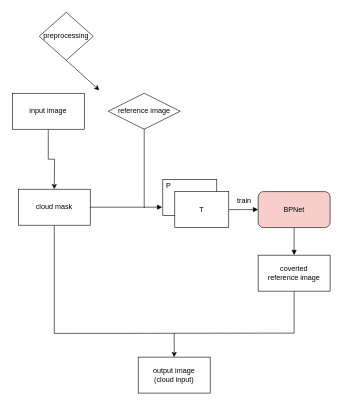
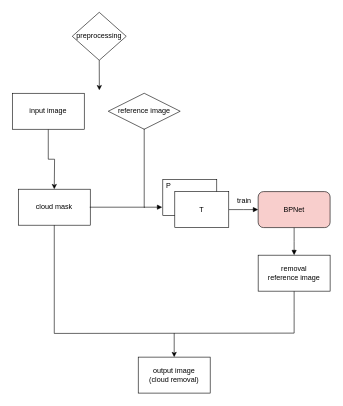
  <mxCell id="0" />
  <mxCell id="1" parent="0" />
  <mxCell id="2" value="" style="rounded=0;whiteSpace=wrap;html=1;align=left;" vertex="1" parent="1"><mxGeometry x="271" y="299" width="90" height="60" as="geometry" /></mxCell>
  <mxCell id="3" style="edgeStyle=orthogonalEdgeStyle;rounded=0;orthogonalLoop=1;jettySize=auto;html=1;exitX=1;exitY=0.5;exitDx=0;exitDy=0;endArrow=block;endFill=1;" edge="1" parent="1" source="4"><mxGeometry relative="1" as="geometry"><mxPoint x="430" y="349" as="targetPoint" /></mxGeometry></mxCell>
  <mxCell id="4" value="T" style="rounded=0;whiteSpace=wrap;html=1;" vertex="1" parent="1"><mxGeometry x="291" y="319" width="90" height="60" as="geometry" /></mxCell>
  <mxCell id="5" style="edgeStyle=orthogonalEdgeStyle;rounded=0;orthogonalLoop=1;jettySize=auto;html=1;exitX=0.5;exitY=1;exitDx=0;exitDy=0;" edge="1" parent="1" source="6"><mxGeometry relative="1" as="geometry"><mxPoint x="90" y="315" as="targetPoint" /></mxGeometry></mxCell>
  <mxCell id="6" value="input image" style="rounded=0;whiteSpace=wrap;html=1;" vertex="1" parent="1"><mxGeometry x="20" y="155" width="120" height="60" as="geometry" /></mxCell>
  <mxCell id="7" value="reference image" style="rhombus;whiteSpace=wrap;html=1;" vertex="1" parent="1"><mxGeometry x="180" y="155" width="120" height="60" as="geometry" /></mxCell>
  <mxCell id="8" value="cloud mask" style="rounded=0;whiteSpace=wrap;html=1;" vertex="1" parent="1"><mxGeometry x="30" y="315" width="120" height="60" as="geometry" /></mxCell>
  <mxCell id="9" style="edgeStyle=orthogonalEdgeStyle;rounded=0;orthogonalLoop=1;jettySize=auto;html=1;exitX=0;exitY=0;exitDx=0;exitDy=0;endArrow=block;endFill=1;" edge="1" parent="1" source="10"><mxGeometry relative="1" as="geometry"><mxPoint x="270" y="345" as="targetPoint" /></mxGeometry></mxCell>
  <mxCell id="10" value="" style="shape=partialRectangle;whiteSpace=wrap;html=1;bottom=0;right=0;fillColor=none;direction=west;" vertex="1" parent="1"><mxGeometry x="150" y="215" width="90" height="130" as="geometry" /></mxCell>
  <mxCell id="11" value="P" style="text;html=1;strokeColor=none;fillColor=none;align=center;verticalAlign=middle;whiteSpace=wrap;rounded=0;" vertex="1" parent="1"><mxGeometry x="261" y="299" width="40" height="20" as="geometry" /></mxCell>
  <mxCell id="12" style="edgeStyle=orthogonalEdgeStyle;rounded=0;orthogonalLoop=1;jettySize=auto;html=1;exitX=0.5;exitY=1;exitDx=0;exitDy=0;endArrow=block;endFill=1;" edge="1" parent="1" source="13"><mxGeometry relative="1" as="geometry"><mxPoint x="490" y="425" as="targetPoint" /></mxGeometry></mxCell>
  <mxCell id="13" value="BPNet" style="rounded=1;whiteSpace=wrap;html=1;fillColor=#f8cecc;" vertex="1" parent="1"><mxGeometry x="430" y="319" width="120" height="60" as="geometry" /></mxCell>
  <mxCell id="14" value="train" style="text;html=1;strokeColor=none;fillColor=none;align=center;verticalAlign=middle;whiteSpace=wrap;rounded=0;" vertex="1" parent="1"><mxGeometry x="387" y="325" width="40" height="20" as="geometry" /></mxCell>
  <mxCell id="15" style="edgeStyle=orthogonalEdgeStyle;rounded=0;orthogonalLoop=1;jettySize=auto;html=1;exitX=0.5;exitY=1;exitDx=0;exitDy=0;endArrow=none;endFill=0;" edge="1" parent="1" source="16"><mxGeometry relative="1" as="geometry"><mxPoint x="490" y="555" as="targetPoint" /></mxGeometry></mxCell>
- <mxCell id="16" value="coverted&lt;br&gt;reference image" style="rounded=0;whiteSpace=wrap;html=1;" vertex="1" parent="1"><mxGeometry x="430" y="425" width="120" height="60" as="geometry" /></mxCell>
+ <mxCell id="16" value="removal&lt;br&gt;reference image" style="rounded=0;whiteSpace=wrap;html=1;" vertex="1" parent="1"><mxGeometry x="430" y="425" width="120" height="60" as="geometry" /></mxCell>
  <mxCell id="17" style="edgeStyle=orthogonalEdgeStyle;rounded=0;orthogonalLoop=1;jettySize=auto;html=1;entryX=0.5;entryY=1;entryDx=0;entryDy=0;endArrow=none;endFill=0;" edge="1" parent="1" target="8"><mxGeometry relative="1" as="geometry"><mxPoint x="490" y="555" as="sourcePoint" /></mxGeometry></mxCell>
  <mxCell id="18" value="" style="endArrow=classic;html=1;" edge="1" parent="1"><mxGeometry width="50" height="50" relative="1" as="geometry"><mxPoint x="290" y="555" as="sourcePoint" /><mxPoint x="290" y="595" as="targetPoint" /></mxGeometry></mxCell>
- <mxCell id="19" value="output image&lt;br&gt;(cloud input)" style="rounded=0;whiteSpace=wrap;html=1;strokeWidth=1;" vertex="1" parent="1"><mxGeometry x="230" y="595" width="120" height="60" as="geometry" /></mxCell>
+ <mxCell id="19" value="output image&lt;br&gt;(cloud removal)" style="rounded=0;whiteSpace=wrap;html=1;strokeWidth=1;" vertex="1" parent="1"><mxGeometry x="230" y="595" width="120" height="60" as="geometry" /></mxCell>
  <mxCell id="20" style="edgeStyle=none;rounded=0;orthogonalLoop=1;jettySize=auto;html=1;exitX=0.5;exitY=1;exitDx=0;exitDy=0;endArrow=none;endFill=0;strokeColor=none;" edge="1" parent="1" source="22"><mxGeometry relative="1" as="geometry"><mxPoint x="171" y="140" as="targetPoint" /></mxGeometry></mxCell>
  <mxCell id="21" style="edgeStyle=none;rounded=0;orthogonalLoop=1;jettySize=auto;html=1;exitX=0.5;exitY=1;exitDx=0;exitDy=0;endArrow=classic;endFill=1;startArrow=none;startFill=0;" edge="1" parent="1" source="22"><mxGeometry relative="1" as="geometry"><mxPoint x="165.167" y="150" as="targetPoint" /></mxGeometry></mxCell>
- <mxCell id="22" value="&lt;span&gt;preprocessing&lt;/span&gt;" style="rhombus;whiteSpace=wrap;html=1;strokeWidth=1;" vertex="1" parent="1"><mxGeometry x="65" y="20" width="90" height="80" as="geometry" /></mxCell>
+ <mxCell id="22" value="&lt;span&gt;preprocessing&lt;/span&gt;" style="rhombus;whiteSpace=wrap;html=1;strokeWidth=1;" vertex="1" parent="1"><mxGeometry x="120" y="20" width="90" height="80" as="geometry" /></mxCell>
